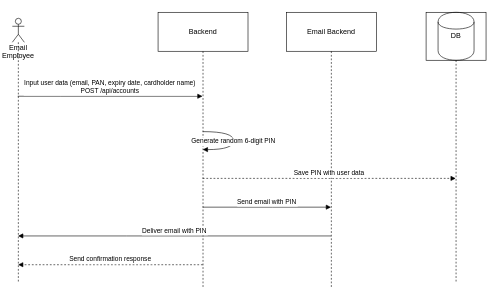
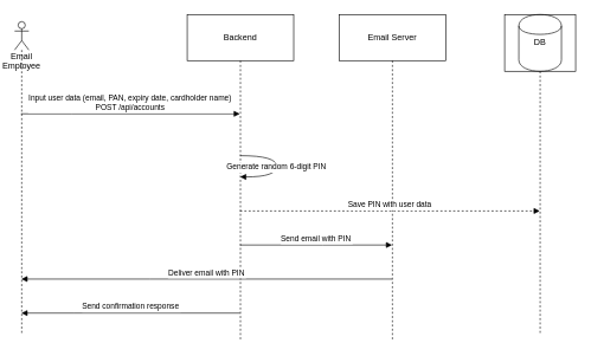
  <mxCell id="0" />
  <mxCell id="1" parent="0" />
  <mxCell id="2" value="Backend" style="shape=umlLifeline;perimeter=lifelinePerimeter;whiteSpace=wrap;container=1;dropTarget=0;collapsible=0;recursiveResize=0;outlineConnect=0;portConstraint=eastwest;newEdgeStyle={&quot;edgeStyle&quot;:&quot;elbowEdgeStyle&quot;,&quot;elbow&quot;:&quot;vertical&quot;,&quot;curved&quot;:0,&quot;rounded&quot;:0};size=65;" parent="1" vertex="1"><mxGeometry x="263" y="20" width="150" height="460" as="geometry" /></mxCell>
- <mxCell id="3" value="Email Backend" style="shape=umlLifeline;perimeter=lifelinePerimeter;whiteSpace=wrap;container=1;dropTarget=0;collapsible=0;recursiveResize=0;outlineConnect=0;portConstraint=eastwest;newEdgeStyle={&quot;edgeStyle&quot;:&quot;elbowEdgeStyle&quot;,&quot;elbow&quot;:&quot;vertical&quot;,&quot;curved&quot;:0,&quot;rounded&quot;:0};size=65;" parent="1" vertex="1"><mxGeometry x="477" y="20" width="150" height="460" as="geometry" /></mxCell>
+ <mxCell id="3" value="Email Server" style="shape=umlLifeline;perimeter=lifelinePerimeter;whiteSpace=wrap;container=1;dropTarget=0;collapsible=0;recursiveResize=0;outlineConnect=0;portConstraint=eastwest;newEdgeStyle={&quot;edgeStyle&quot;:&quot;elbowEdgeStyle&quot;,&quot;elbow&quot;:&quot;vertical&quot;,&quot;curved&quot;:0,&quot;rounded&quot;:0};size=65;" parent="1" vertex="1"><mxGeometry x="477" y="20" width="150" height="460" as="geometry" /></mxCell>
  <mxCell id="4" value="Input user data (email, PAN, expiry date, cardholder name)&#10;POST /api/accounts" style="verticalAlign=bottom;edgeStyle=elbowEdgeStyle;elbow=vertical;curved=0;rounded=0;endArrow=block;" parent="1" edge="1"><mxGeometry relative="1" as="geometry"><Array as="points"><mxPoint x="99.68" y="160" /></Array><mxPoint x="29.004" y="160" as="sourcePoint" /><mxPoint x="337.18" y="160" as="targetPoint" /></mxGeometry></mxCell>
  <mxCell id="5" value="Generate random 6-digit PIN" style="curved=1;endArrow=block;" parent="1" source="2" target="2" edge="1"><mxGeometry relative="1" as="geometry"><Array as="points"><mxPoint x="389" y="219" /><mxPoint x="389" y="249" /></Array></mxGeometry></mxCell>
  <mxCell id="6" value="Save PIN with user data" style="verticalAlign=bottom;edgeStyle=elbowEdgeStyle;elbow=vertical;curved=0;rounded=0;endArrow=block;dashed=1;" parent="1" source="2" target="12" edge="1"><mxGeometry relative="1" as="geometry"><Array as="points"><mxPoint x="554" y="297" /></Array><mxPoint x="751.5" y="297" as="targetPoint" /></mxGeometry></mxCell>
  <mxCell id="7" value="Send email with PIN" style="verticalAlign=bottom;edgeStyle=elbowEdgeStyle;elbow=vertical;curved=0;rounded=0;endArrow=block;" parent="1" source="2" target="3" edge="1"><mxGeometry relative="1" as="geometry"><Array as="points"><mxPoint x="454" y="345" /></Array></mxGeometry></mxCell>
  <mxCell id="8" value="Deliver email with PIN" style="verticalAlign=bottom;edgeStyle=elbowEdgeStyle;elbow=vertical;curved=0;rounded=0;endArrow=block;" parent="1" source="3" target="10" edge="1"><mxGeometry relative="1" as="geometry"><Array as="points"><mxPoint x="210" y="393" /></Array><mxPoint x="-155.676" y="393" as="targetPoint" /></mxGeometry></mxCell>
- <mxCell id="9" value="Send confirmation response" style="verticalAlign=bottom;edgeStyle=elbowEdgeStyle;elbow=vertical;curved=0;rounded=0;endArrow=block;dashed=1;" parent="1" source="2" target="10" edge="1"><mxGeometry relative="1" as="geometry"><Array as="points"><mxPoint x="103" y="441" /></Array><mxPoint x="-155.676" y="441" as="targetPoint" /></mxGeometry></mxCell>
+ <mxCell id="9" value="Send confirmation response" style="verticalAlign=bottom;edgeStyle=elbowEdgeStyle;elbow=vertical;curved=0;rounded=0;endArrow=block;" parent="1" source="2" target="10" edge="1"><mxGeometry relative="1" as="geometry"><Array as="points"><mxPoint x="103" y="441" /></Array><mxPoint x="-155.676" y="441" as="targetPoint" /></mxGeometry></mxCell>
  <mxCell id="10" value="&lt;div&gt;&lt;br&gt;&lt;/div&gt;&lt;div&gt;&lt;br&gt;&lt;/div&gt;&lt;div&gt;&lt;br&gt;&lt;/div&gt;&lt;div&gt;&lt;br&gt;&lt;/div&gt;&lt;div&gt;&lt;br&gt;&lt;/div&gt;Email Employee" style="shape=umlLifeline;perimeter=lifelinePerimeter;whiteSpace=wrap;html=1;container=1;dropTarget=0;collapsible=0;recursiveResize=0;outlineConnect=0;portConstraint=eastwest;newEdgeStyle={&quot;curved&quot;:0,&quot;rounded&quot;:0};participant=umlActor;" vertex="1" parent="1"><mxGeometry x="20" y="30" width="20" height="440" as="geometry" /></mxCell>
  <mxCell id="11" value="" style="shape=cylinder;whiteSpace=wrap;html=1;boundedLbl=1;backgroundOutline=1;" vertex="1" parent="1"><mxGeometry x="730" y="20" width="60" height="80" as="geometry" /></mxCell>
  <mxCell id="12" value="DB" style="shape=umlLifeline;perimeter=lifelinePerimeter;whiteSpace=wrap;html=1;container=1;dropTarget=0;collapsible=0;recursiveResize=0;outlineConnect=0;portConstraint=eastwest;newEdgeStyle={&quot;curved&quot;:0,&quot;rounded&quot;:0};strokeColor=default;fillColor=none;strokeWidth=1;perimeterSpacing=1;size=80;" vertex="1" parent="1"><mxGeometry x="710" y="20" width="100" height="450" as="geometry" /></mxCell>
